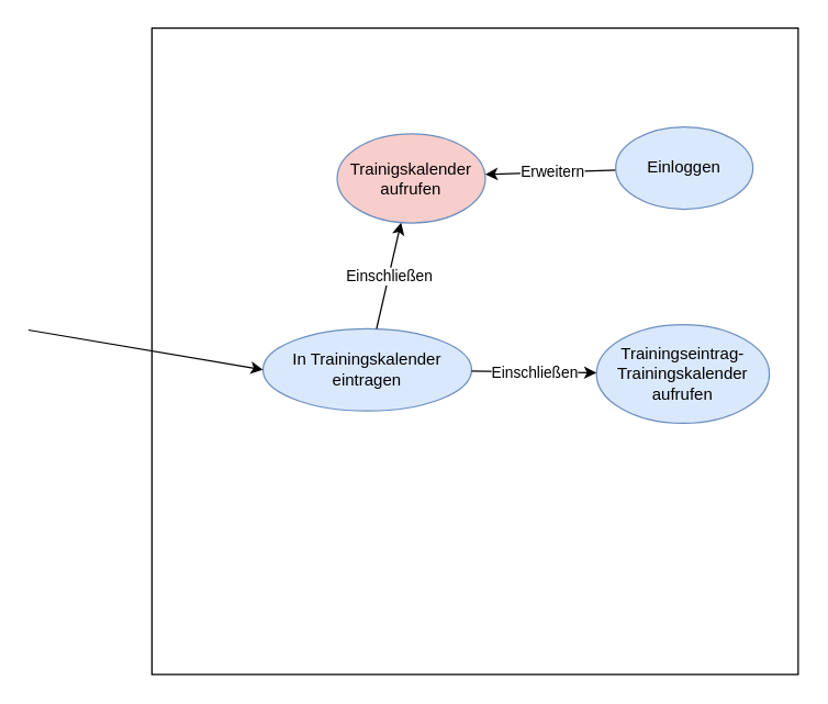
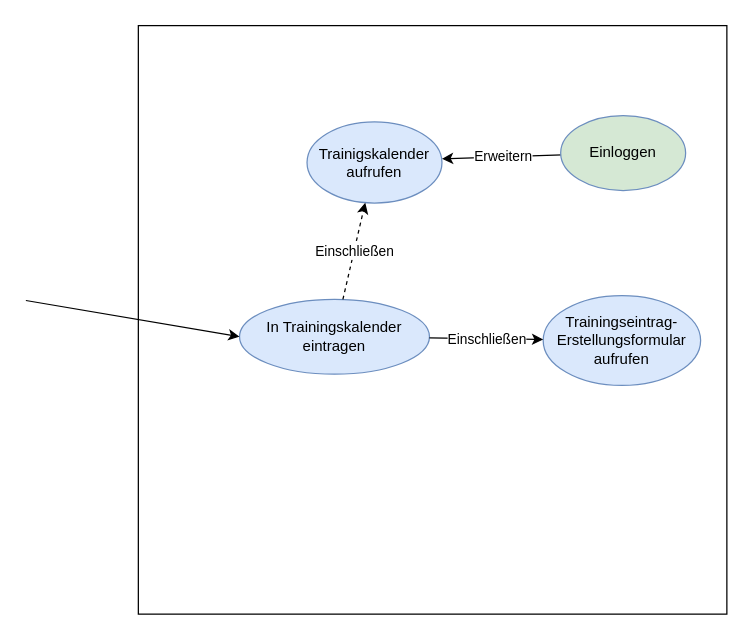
  <mxCell id="0" />
  <mxCell id="1" parent="0" />
  <mxCell id="2" value="" style="whiteSpace=wrap;html=1;aspect=fixed;" parent="1" vertex="1"><mxGeometry x="110" y="20" width="471" height="471" as="geometry" /></mxCell>
  <mxCell id="3" value="&lt;div&gt;In Trainingskalender&lt;/div&gt;&lt;div&gt;eintragen&lt;br&gt;&lt;/div&gt;" style="ellipse;whiteSpace=wrap;html=1;fillColor=#dae8fc;strokeColor=#6c8ebf;" parent="1" vertex="1"><mxGeometry x="191" y="239" width="152" height="60" as="geometry" /></mxCell>
  <mxCell id="4" value="" style="endArrow=classic;html=1;entryX=0;entryY=0.5;entryDx=0;entryDy=0;" parent="1" target="3" edge="1"><mxGeometry width="50" height="50" relative="1" as="geometry"><mxPoint x="20" y="240" as="sourcePoint" /><mxPoint x="70" y="109" as="targetPoint" /></mxGeometry></mxCell>
- <mxCell id="5" value="&lt;div&gt;Trainigskalender &lt;br&gt;&lt;/div&gt;&lt;div&gt;aufrufen&lt;br&gt;&lt;/div&gt;" style="ellipse;whiteSpace=wrap;html=1;fillColor=#f8cecc;strokeColor=#6c8ebf;" parent="1" vertex="1"><mxGeometry x="245" y="97" width="108" height="65" as="geometry" /></mxCell>
- <mxCell id="6" value="" style="endArrow=classic;html=1;" parent="1" source="3" target="5" edge="1"><mxGeometry relative="1" as="geometry"><mxPoint x="197" y="161" as="sourcePoint" /><mxPoint x="357" y="161" as="targetPoint" /></mxGeometry></mxCell>
+ <mxCell id="5" value="&lt;div&gt;Trainigskalender &lt;br&gt;&lt;/div&gt;&lt;div&gt;aufrufen&lt;br&gt;&lt;/div&gt;" style="ellipse;whiteSpace=wrap;html=1;fillColor=#dae8fc;strokeColor=#6c8ebf;" parent="1" vertex="1"><mxGeometry x="245" y="97" width="108" height="65" as="geometry" /></mxCell>
+ <mxCell id="6" value="" style="endArrow=classic;html=1;dashed=1;" parent="1" source="3" target="5" edge="1"><mxGeometry relative="1" as="geometry"><mxPoint x="197" y="161" as="sourcePoint" /><mxPoint x="357" y="161" as="targetPoint" /></mxGeometry></mxCell>
  <mxCell id="7" value="Einschließen" style="edgeLabel;resizable=0;html=1;align=center;verticalAlign=middle;" parent="6" connectable="0" vertex="1"><mxGeometry relative="1" as="geometry" /></mxCell>
  <mxCell id="8" value="" style="endArrow=classic;html=1;" parent="1" edge="1"><mxGeometry relative="1" as="geometry"><mxPoint x="449.112" y="123.448" as="sourcePoint" /><mxPoint x="352.995" y="126.551" as="targetPoint" /><Array as="points" /></mxGeometry></mxCell>
  <mxCell id="9" value="Erweitern" style="edgeLabel;resizable=0;html=1;align=center;verticalAlign=middle;" parent="8" connectable="0" vertex="1"><mxGeometry relative="1" as="geometry" /></mxCell>
- <mxCell id="10" value="Einloggen" style="ellipse;whiteSpace=wrap;html=1;fillColor=#dae8fc;strokeColor=#6c8ebf;" parent="1" vertex="1"><mxGeometry x="448" y="92" width="100" height="60" as="geometry" /></mxCell>
- <mxCell id="11" value="&lt;div&gt;Trainingseintrag-&lt;/div&gt;&lt;div&gt;Trainingskalender&lt;/div&gt;&lt;div&gt;aufrufen&lt;br&gt;&lt;/div&gt;" style="ellipse;whiteSpace=wrap;html=1;fillColor=#dae8fc;strokeColor=#6c8ebf;" vertex="1" parent="1"><mxGeometry x="434" y="236" width="126" height="72" as="geometry" /></mxCell>
+ <mxCell id="10" value="Einloggen" style="ellipse;whiteSpace=wrap;html=1;fillColor=#d5e8d4;strokeColor=#6c8ebf;" parent="1" vertex="1"><mxGeometry x="448" y="92" width="100" height="60" as="geometry" /></mxCell>
+ <mxCell id="11" value="&lt;div&gt;Trainingseintrag-&lt;/div&gt;&lt;div&gt;Erstellungsformular&lt;/div&gt;&lt;div&gt;aufrufen&lt;br&gt;&lt;/div&gt;" style="ellipse;whiteSpace=wrap;html=1;fillColor=#dae8fc;strokeColor=#6c8ebf;" vertex="1" parent="1"><mxGeometry x="434" y="236" width="126" height="72" as="geometry" /></mxCell>
  <mxCell id="12" value="" style="endArrow=classic;html=1;" edge="1" parent="1" source="3" target="11"><mxGeometry relative="1" as="geometry"><mxPoint x="358.996" y="302.091" as="sourcePoint" /><mxPoint x="382.153" y="228.999" as="targetPoint" /></mxGeometry></mxCell>
  <mxCell id="13" value="Einschließen" style="edgeLabel;resizable=0;html=1;align=center;verticalAlign=middle;" connectable="0" vertex="1" parent="12"><mxGeometry relative="1" as="geometry" /></mxCell>
